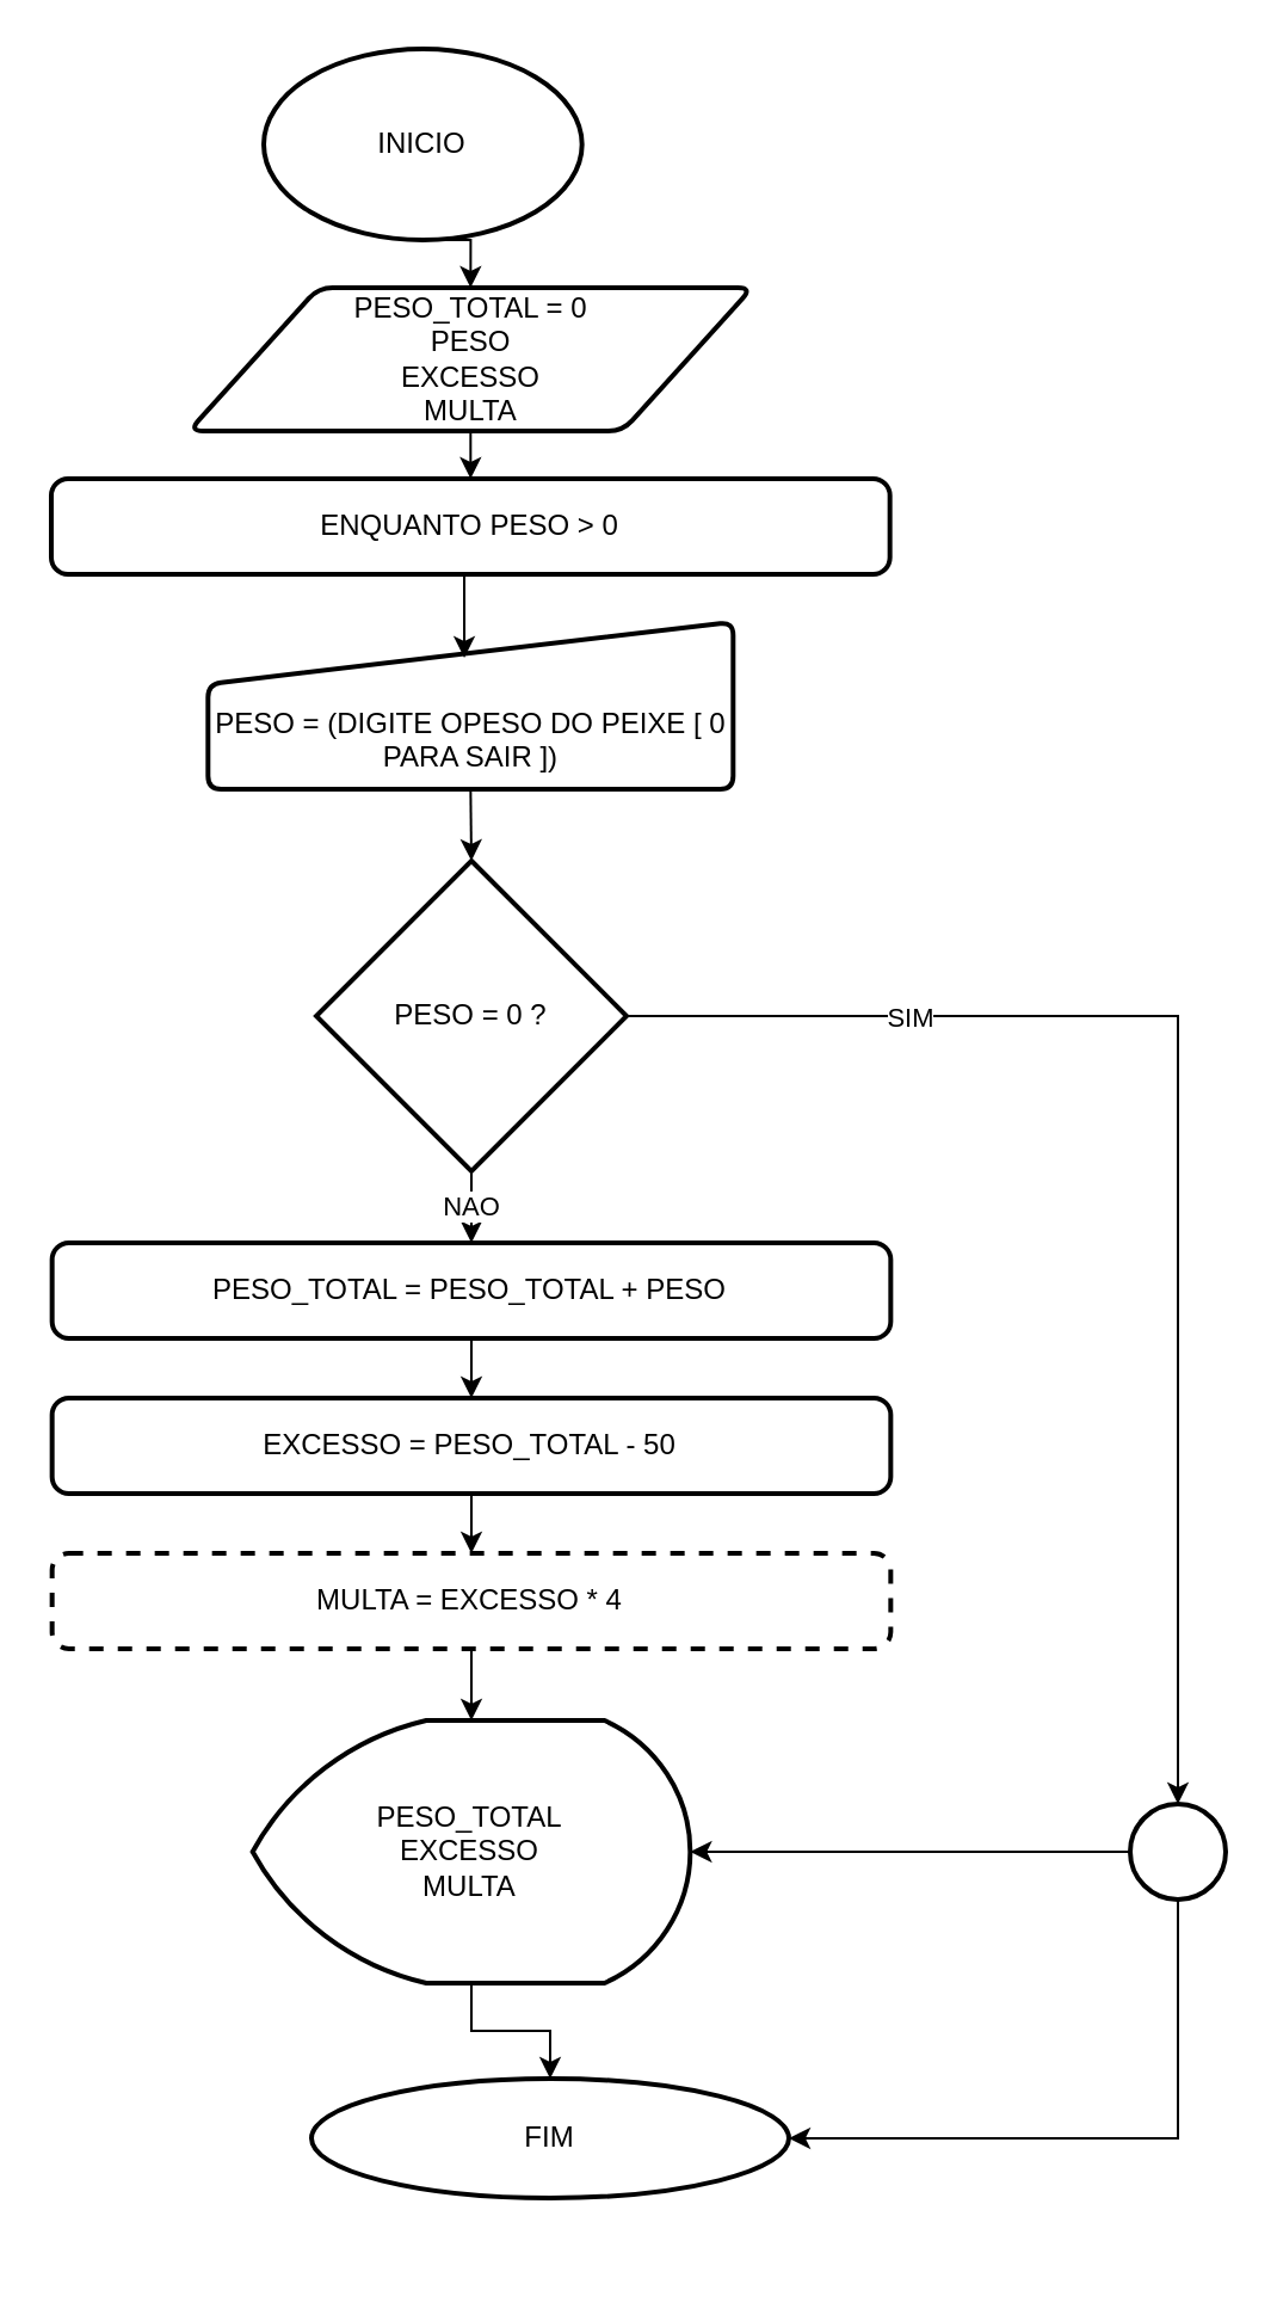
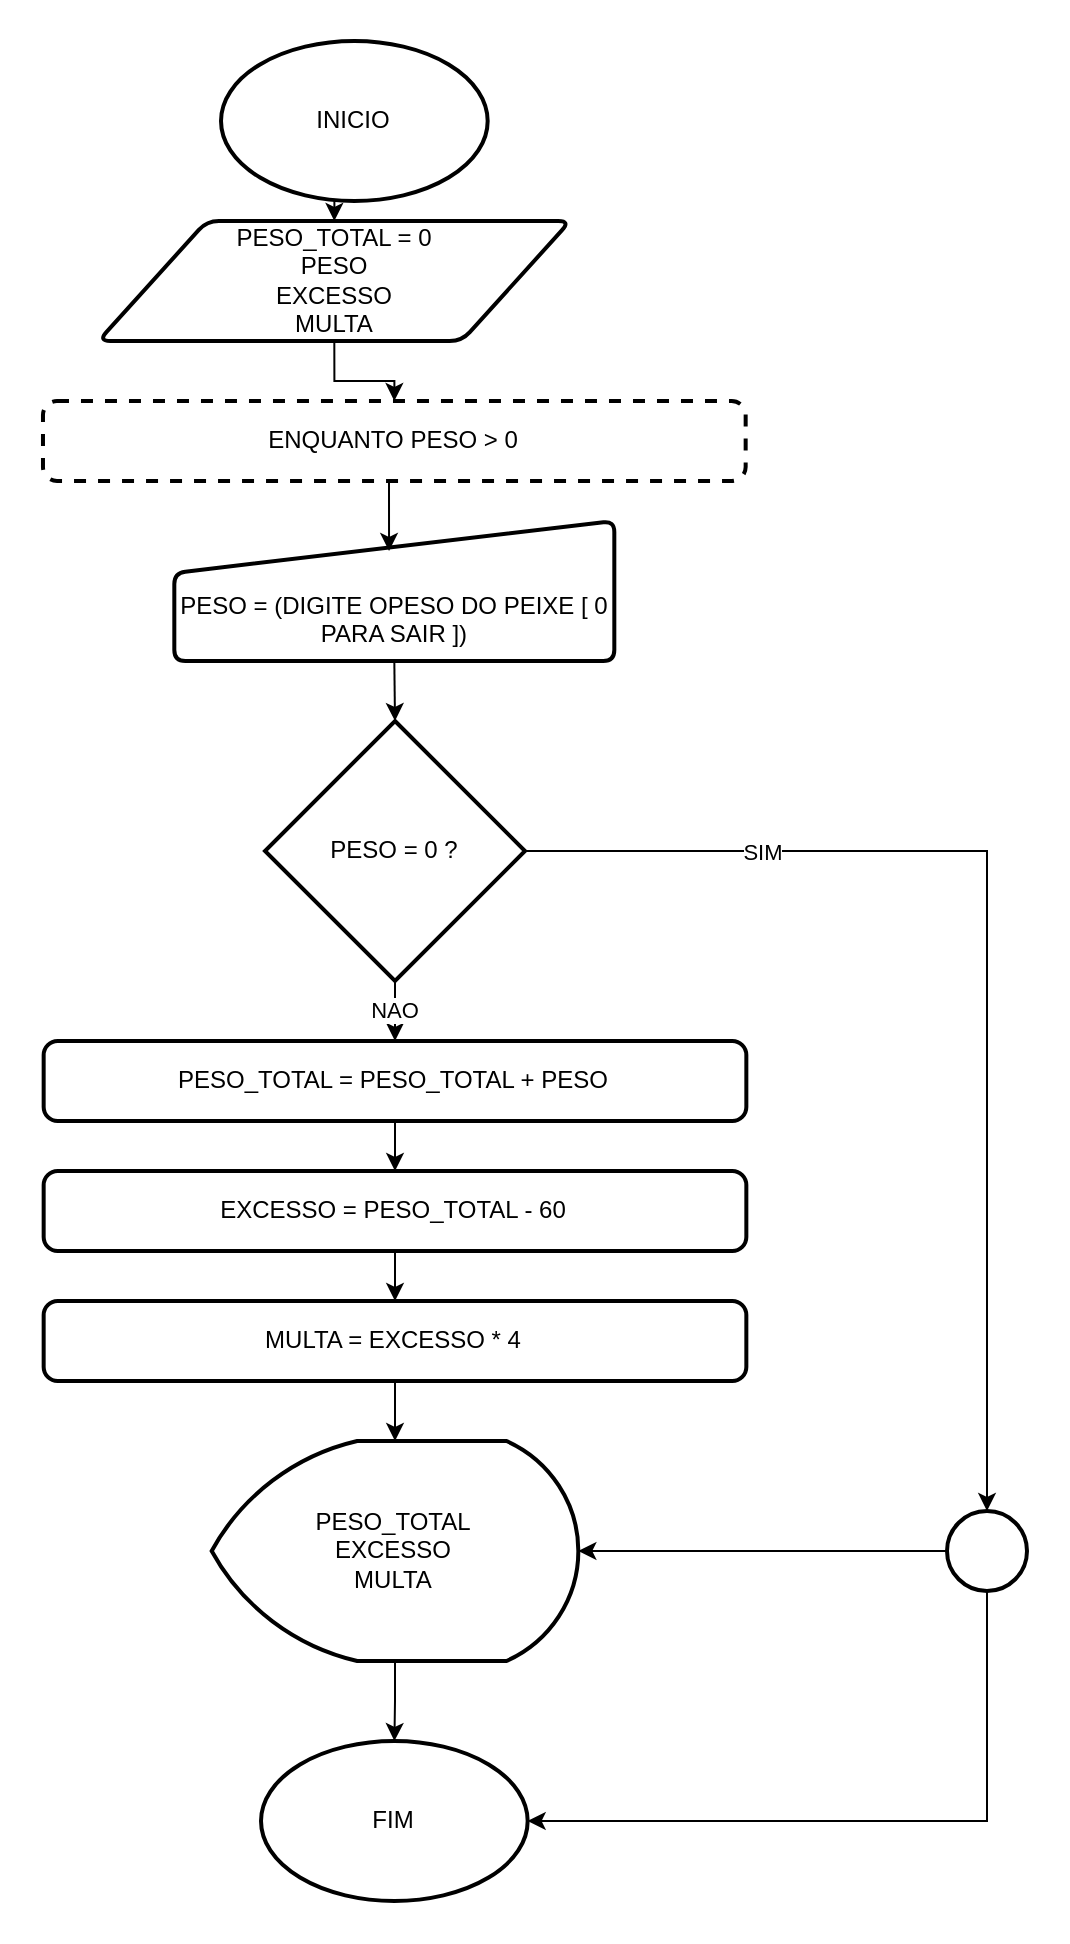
  <mxCell id="0" />
  <mxCell id="1" parent="0" />
  <mxCell id="2" style="edgeStyle=orthogonalEdgeStyle;rounded=0;orthogonalLoop=1;jettySize=auto;html=1;exitX=0.5;exitY=1;exitDx=0;exitDy=0;exitPerimeter=0;entryX=0.5;entryY=0;entryDx=0;entryDy=0;" edge="1" parent="1" source="3" target="5"><mxGeometry relative="1" as="geometry" /></mxCell>
  <mxCell id="3" value="INICIO" style="strokeWidth=2;html=1;shape=mxgraph.flowchart.start_1;whiteSpace=wrap;" vertex="1" parent="1"><mxGeometry x="110" y="20" width="133.33" height="80" as="geometry" /></mxCell>
  <mxCell id="4" style="edgeStyle=orthogonalEdgeStyle;rounded=0;orthogonalLoop=1;jettySize=auto;html=1;exitX=0.5;exitY=1;exitDx=0;exitDy=0;entryX=0.5;entryY=0;entryDx=0;entryDy=0;" edge="1" parent="1" source="5" target="6"><mxGeometry relative="1" as="geometry" /></mxCell>
- <mxCell id="5" value="PESO_TOTAL = 0&lt;div&gt;PESO&lt;/div&gt;&lt;div&gt;EXCESSO&lt;/div&gt;&lt;div&gt;MULTA&lt;/div&gt;" style="shape=parallelogram;html=1;strokeWidth=2;perimeter=parallelogramPerimeter;whiteSpace=wrap;rounded=1;arcSize=12;size=0.23;" vertex="1" parent="1"><mxGeometry x="78.66" y="120" width="236" height="60" as="geometry" /></mxCell>
- <mxCell id="6" value="ENQUANTO PESO &amp;gt; 0" style="rounded=1;whiteSpace=wrap;html=1;absoluteArcSize=1;arcSize=14;strokeWidth=2;" vertex="1" parent="1"><mxGeometry x="20.99" y="200" width="351.34" height="40" as="geometry" /></mxCell>
+ <mxCell id="5" value="PESO_TOTAL = 0&lt;div&gt;PESO&lt;/div&gt;&lt;div&gt;EXCESSO&lt;/div&gt;&lt;div&gt;MULTA&lt;/div&gt;" style="shape=parallelogram;html=1;strokeWidth=2;perimeter=parallelogramPerimeter;whiteSpace=wrap;rounded=1;arcSize=12;size=0.23;" vertex="1" parent="1"><mxGeometry x="48.66" y="110" width="236" height="60" as="geometry" /></mxCell>
+ <mxCell id="6" value="ENQUANTO PESO &amp;gt; 0" style="rounded=1;whiteSpace=wrap;html=1;absoluteArcSize=1;arcSize=14;strokeWidth=2;dashed=1;" vertex="1" parent="1"><mxGeometry x="20.99" y="200" width="351.34" height="40" as="geometry" /></mxCell>
  <mxCell id="7" value="&lt;div&gt;&lt;br&gt;&lt;/div&gt;&lt;div&gt;&lt;br&gt;&lt;/div&gt;PESO = (DIGITE OPESO DO PEIXE [ 0 PARA SAIR ])" style="html=1;strokeWidth=2;shape=manualInput;whiteSpace=wrap;rounded=1;size=26;arcSize=11;" vertex="1" parent="1"><mxGeometry x="86.66" y="260" width="220" height="70" as="geometry" /></mxCell>
  <mxCell id="8" style="edgeStyle=orthogonalEdgeStyle;rounded=0;orthogonalLoop=1;jettySize=auto;html=1;exitX=0.5;exitY=1;exitDx=0;exitDy=0;exitPerimeter=0;entryX=0.5;entryY=0;entryDx=0;entryDy=0;" edge="1" parent="1" source="10" target="12"><mxGeometry relative="1" as="geometry" /></mxCell>
  <mxCell id="9" value="NAO" style="edgeLabel;html=1;align=center;verticalAlign=middle;resizable=0;points=[];" vertex="1" connectable="0" parent="8"><mxGeometry x="-0.067" y="-1" relative="1" as="geometry"><mxPoint as="offset" /></mxGeometry></mxCell>
  <mxCell id="10" value="PESO = 0 ?" style="strokeWidth=2;html=1;shape=mxgraph.flowchart.decision;whiteSpace=wrap;" vertex="1" parent="1"><mxGeometry x="132" y="360" width="130" height="130" as="geometry" /></mxCell>
  <mxCell id="11" style="edgeStyle=orthogonalEdgeStyle;rounded=0;orthogonalLoop=1;jettySize=auto;html=1;exitX=0.5;exitY=1;exitDx=0;exitDy=0;entryX=0.5;entryY=0;entryDx=0;entryDy=0;" edge="1" parent="1" source="12" target="14"><mxGeometry relative="1" as="geometry" /></mxCell>
  <mxCell id="12" value="PESO_TOTAL = PESO_TOTAL + PESO" style="rounded=1;whiteSpace=wrap;html=1;absoluteArcSize=1;arcSize=14;strokeWidth=2;" vertex="1" parent="1"><mxGeometry x="21.33" y="520" width="351.34" height="40" as="geometry" /></mxCell>
  <mxCell id="13" style="edgeStyle=orthogonalEdgeStyle;rounded=0;orthogonalLoop=1;jettySize=auto;html=1;exitX=0.5;exitY=1;exitDx=0;exitDy=0;entryX=0.5;entryY=0;entryDx=0;entryDy=0;" edge="1" parent="1" source="14" target="15"><mxGeometry relative="1" as="geometry" /></mxCell>
- <mxCell id="14" value="EXCESSO = PESO_TOTAL - 50" style="rounded=1;whiteSpace=wrap;html=1;absoluteArcSize=1;arcSize=14;strokeWidth=2;" vertex="1" parent="1"><mxGeometry x="21.33" y="585" width="351.34" height="40" as="geometry" /></mxCell>
- <mxCell id="15" value="MULTA = EXCESSO * 4" style="rounded=1;whiteSpace=wrap;html=1;absoluteArcSize=1;arcSize=14;strokeWidth=2;dashed=1;" vertex="1" parent="1"><mxGeometry x="21.33" y="650" width="351.34" height="40" as="geometry" /></mxCell>
+ <mxCell id="14" value="EXCESSO = PESO_TOTAL - 60" style="rounded=1;whiteSpace=wrap;html=1;absoluteArcSize=1;arcSize=14;strokeWidth=2;" vertex="1" parent="1"><mxGeometry x="21.33" y="585" width="351.34" height="40" as="geometry" /></mxCell>
+ <mxCell id="15" value="MULTA = EXCESSO * 4" style="rounded=1;whiteSpace=wrap;html=1;absoluteArcSize=1;arcSize=14;strokeWidth=2;" vertex="1" parent="1"><mxGeometry x="21.33" y="650" width="351.34" height="40" as="geometry" /></mxCell>
  <mxCell id="16" style="edgeStyle=orthogonalEdgeStyle;rounded=0;orthogonalLoop=1;jettySize=auto;html=1;exitX=0.5;exitY=1;exitDx=0;exitDy=0;exitPerimeter=0;" edge="1" parent="1" source="17" target="18"><mxGeometry relative="1" as="geometry" /></mxCell>
  <mxCell id="17" value="PESO_TOTAL&lt;div&gt;EXCESSO&lt;/div&gt;&lt;div&gt;MULTA&lt;/div&gt;" style="strokeWidth=2;html=1;shape=mxgraph.flowchart.display;whiteSpace=wrap;" vertex="1" parent="1"><mxGeometry x="105.34" y="720" width="183.33" height="110" as="geometry" /></mxCell>
- <mxCell id="18" value="FIM" style="strokeWidth=2;html=1;shape=mxgraph.flowchart.start_1;whiteSpace=wrap;" vertex="1" parent="1"><mxGeometry x="130" y="870" width="200" height="50" as="geometry" /></mxCell>
+ <mxCell id="18" value="FIM" style="strokeWidth=2;html=1;shape=mxgraph.flowchart.start_1;whiteSpace=wrap;" vertex="1" parent="1"><mxGeometry x="130" y="870" width="133.33" height="80" as="geometry" /></mxCell>
  <mxCell id="19" value="" style="strokeWidth=2;html=1;shape=mxgraph.flowchart.start_2;whiteSpace=wrap;" vertex="1" parent="1"><mxGeometry x="473" y="755" width="40" height="40" as="geometry" /></mxCell>
  <mxCell id="20" style="edgeStyle=orthogonalEdgeStyle;rounded=0;orthogonalLoop=1;jettySize=auto;html=1;exitX=0.5;exitY=1;exitDx=0;exitDy=0;entryX=0.488;entryY=0.214;entryDx=0;entryDy=0;entryPerimeter=0;" edge="1" parent="1" source="6" target="7"><mxGeometry relative="1" as="geometry" /></mxCell>
  <mxCell id="21" style="edgeStyle=orthogonalEdgeStyle;rounded=0;orthogonalLoop=1;jettySize=auto;html=1;exitX=0.5;exitY=1;exitDx=0;exitDy=0;entryX=0.5;entryY=0;entryDx=0;entryDy=0;entryPerimeter=0;" edge="1" parent="1" source="7" target="10"><mxGeometry relative="1" as="geometry" /></mxCell>
  <mxCell id="22" style="edgeStyle=orthogonalEdgeStyle;rounded=0;orthogonalLoop=1;jettySize=auto;html=1;exitX=1;exitY=0.5;exitDx=0;exitDy=0;exitPerimeter=0;entryX=0.5;entryY=0;entryDx=0;entryDy=0;entryPerimeter=0;" edge="1" parent="1" source="10" target="19"><mxGeometry relative="1" as="geometry" /></mxCell>
  <mxCell id="23" value="SIM" style="edgeLabel;html=1;align=center;verticalAlign=middle;resizable=0;points=[];" vertex="1" connectable="0" parent="22"><mxGeometry x="-0.579" relative="1" as="geometry"><mxPoint as="offset" /></mxGeometry></mxCell>
  <mxCell id="24" style="edgeStyle=orthogonalEdgeStyle;rounded=0;orthogonalLoop=1;jettySize=auto;html=1;exitX=0.5;exitY=1;exitDx=0;exitDy=0;exitPerimeter=0;entryX=1;entryY=0.5;entryDx=0;entryDy=0;entryPerimeter=0;" edge="1" parent="1" source="19" target="18"><mxGeometry relative="1" as="geometry" /></mxCell>
  <mxCell id="25" style="edgeStyle=orthogonalEdgeStyle;rounded=0;orthogonalLoop=1;jettySize=auto;html=1;exitX=0;exitY=0.5;exitDx=0;exitDy=0;exitPerimeter=0;entryX=1;entryY=0.5;entryDx=0;entryDy=0;entryPerimeter=0;" edge="1" parent="1" source="19" target="17"><mxGeometry relative="1" as="geometry" /></mxCell>
  <mxCell id="26" style="edgeStyle=orthogonalEdgeStyle;rounded=0;orthogonalLoop=1;jettySize=auto;html=1;exitX=0.5;exitY=1;exitDx=0;exitDy=0;entryX=0.5;entryY=0;entryDx=0;entryDy=0;entryPerimeter=0;" edge="1" parent="1" source="15" target="17"><mxGeometry relative="1" as="geometry" /></mxCell>
